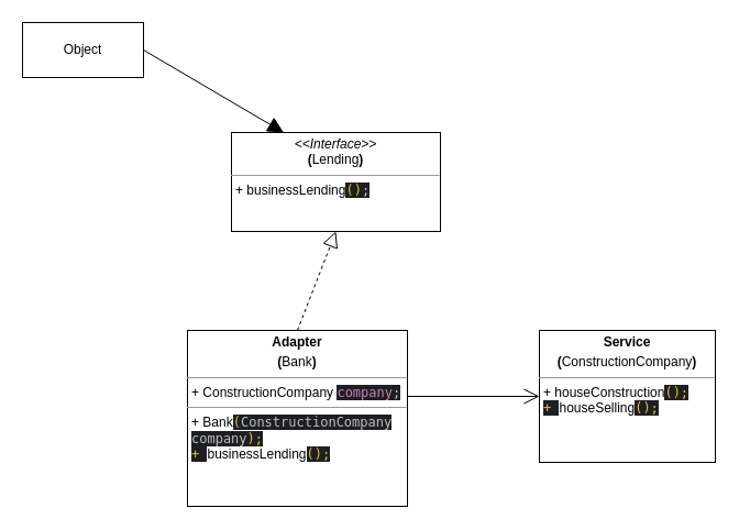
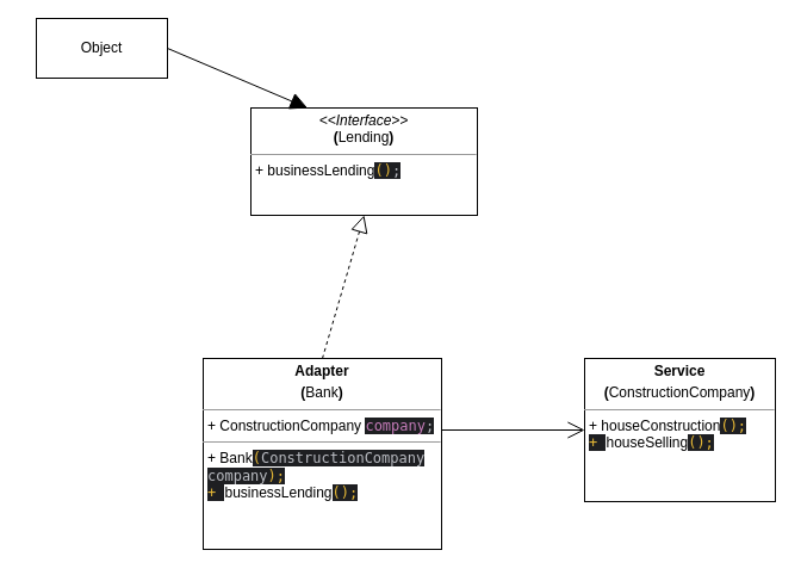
  <mxCell id="0" />
  <mxCell id="1" parent="0" />
- <mxCell id="2" value="&lt;p style=&quot;margin:0px;margin-top:4px;text-align:center;&quot;&gt;&lt;i&gt;&amp;lt;&amp;lt;Interface&amp;gt;&amp;gt;&lt;/i&gt;&lt;br&gt;&lt;b&gt;(&lt;/b&gt;Lending&lt;b style=&quot;background-color: initial;&quot;&gt;)&lt;/b&gt;&lt;/p&gt;&lt;hr size=&quot;1&quot;&gt;&lt;p style=&quot;margin:0px;margin-left:4px;&quot;&gt;+&amp;nbsp;businessLending&lt;span style=&quot;font-family: &amp;quot;JetBrains Mono&amp;quot;, monospace; background-color: rgb(30, 31, 34); color: rgb(232, 186, 54);&quot;&gt;()&lt;/span&gt;&lt;span style=&quot;font-family: &amp;quot;JetBrains Mono&amp;quot;, monospace; background-color: rgb(30, 31, 34); color: rgb(188, 190, 196);&quot;&gt;;&lt;/span&gt;&lt;/p&gt;" style="verticalAlign=top;align=left;overflow=fill;fontSize=12;fontFamily=Helvetica;html=1;whiteSpace=wrap;" vertex="1" parent="1"><mxGeometry x="210" y="120" width="190" height="90" as="geometry" /></mxCell>
+ <mxCell id="2" value="&lt;p style=&quot;margin:0px;margin-top:4px;text-align:center;&quot;&gt;&lt;i&gt;&amp;lt;&amp;lt;Interface&amp;gt;&amp;gt;&lt;/i&gt;&lt;br&gt;&lt;b&gt;(&lt;/b&gt;Lending&lt;b style=&quot;background-color: initial;&quot;&gt;)&lt;/b&gt;&lt;/p&gt;&lt;hr size=&quot;1&quot;&gt;&lt;p style=&quot;margin:0px;margin-left:4px;&quot;&gt;+&amp;nbsp;businessLending&lt;span style=&quot;font-family: &amp;quot;JetBrains Mono&amp;quot;, monospace; background-color: rgb(30, 31, 34); color: rgb(232, 186, 54);&quot;&gt;()&lt;/span&gt;&lt;span style=&quot;font-family: &amp;quot;JetBrains Mono&amp;quot;, monospace; background-color: rgb(30, 31, 34); color: rgb(188, 190, 196);&quot;&gt;;&lt;/span&gt;&lt;/p&gt;" style="verticalAlign=top;align=left;overflow=fill;fontSize=12;fontFamily=Helvetica;html=1;whiteSpace=wrap;" vertex="1" parent="1"><mxGeometry x="210" y="90" width="190" height="90" as="geometry" /></mxCell>
  <mxCell id="3" value="&lt;p style=&quot;margin:0px;margin-top:4px;text-align:center;&quot;&gt;&lt;b&gt;Adapter&lt;/b&gt;&lt;/p&gt;&lt;p style=&quot;margin:0px;margin-top:4px;text-align:center;&quot;&gt;&lt;b&gt;(&lt;/b&gt;Bank&lt;b style=&quot;background-color: initial;&quot;&gt;)&lt;/b&gt;&lt;/p&gt;&lt;hr size=&quot;1&quot;&gt;&lt;p style=&quot;margin:0px;margin-left:4px;&quot;&gt;+&amp;nbsp;ConstructionCompany &lt;span style=&quot;font-family: &amp;quot;JetBrains Mono&amp;quot;, monospace; background-color: rgb(30, 31, 34); color: rgb(199, 125, 187);&quot;&gt;company&lt;/span&gt;&lt;span style=&quot;font-family: &amp;quot;JetBrains Mono&amp;quot;, monospace; background-color: rgb(30, 31, 34); color: rgb(188, 190, 196);&quot;&gt;;&lt;/span&gt;&lt;/p&gt;&lt;hr size=&quot;1&quot;&gt;&lt;p style=&quot;margin:0px;margin-left:4px;&quot;&gt;+&amp;nbsp;Bank&lt;span style=&quot;font-family: &amp;quot;JetBrains Mono&amp;quot;, monospace; background-color: rgb(30, 31, 34); color: rgb(232, 186, 54);&quot;&gt;(&lt;/span&gt;&lt;span style=&quot;font-family: &amp;quot;JetBrains Mono&amp;quot;, monospace; background-color: rgb(30, 31, 34); color: rgb(188, 190, 196);&quot;&gt;ConstructionCompany company&lt;/span&gt;&lt;span style=&quot;font-family: &amp;quot;JetBrains Mono&amp;quot;, monospace; background-color: rgb(30, 31, 34);&quot;&gt;&lt;font color=&quot;#e8ba36&quot;&gt;);&lt;/font&gt;&lt;/span&gt;&lt;/p&gt;&lt;p style=&quot;margin:0px;margin-left:4px;&quot;&gt;&lt;span style=&quot;font-family: &amp;quot;JetBrains Mono&amp;quot;, monospace; background-color: rgb(30, 31, 34);&quot;&gt;&lt;font color=&quot;#e8ba36&quot;&gt;+&amp;nbsp;&lt;/font&gt;&lt;/span&gt;businessLending&lt;span style=&quot;font-family: &amp;quot;JetBrains Mono&amp;quot;, monospace; background-color: rgb(30, 31, 34); color: rgb(232, 186, 54);&quot;&gt;();&lt;/span&gt;&lt;/p&gt;" style="verticalAlign=top;align=left;overflow=fill;fontSize=12;fontFamily=Helvetica;html=1;whiteSpace=wrap;" vertex="1" parent="1"><mxGeometry x="170" y="300" width="200" height="160" as="geometry" /></mxCell>
  <mxCell id="4" value="&lt;p style=&quot;margin:0px;margin-top:4px;text-align:center;&quot;&gt;&lt;b&gt;Service&lt;/b&gt;&lt;/p&gt;&lt;p style=&quot;margin:0px;margin-top:4px;text-align:center;&quot;&gt;&lt;b&gt;(&lt;/b&gt;ConstructionCompany&lt;b style=&quot;background-color: initial;&quot;&gt;)&lt;/b&gt;&lt;/p&gt;&lt;hr size=&quot;1&quot;&gt;&lt;p style=&quot;margin:0px;margin-left:4px;&quot;&gt;&lt;/p&gt;&lt;p style=&quot;margin:0px;margin-left:4px;&quot;&gt;+&amp;nbsp;houseConstruction&lt;span style=&quot;font-family: &amp;quot;JetBrains Mono&amp;quot;, monospace; background-color: rgb(30, 31, 34); color: rgb(232, 186, 54);&quot;&gt;();&lt;/span&gt;&lt;/p&gt;&lt;p style=&quot;margin:0px;margin-left:4px;&quot;&gt;&lt;span style=&quot;font-family: &amp;quot;JetBrains Mono&amp;quot;, monospace; background-color: rgb(30, 31, 34); color: rgb(232, 186, 54);&quot;&gt;+&amp;nbsp;&lt;/span&gt;houseSelling&lt;span style=&quot;font-family: &amp;quot;JetBrains Mono&amp;quot;, monospace; background-color: rgb(30, 31, 34); color: rgb(232, 186, 54);&quot;&gt;();&lt;/span&gt;&lt;/p&gt;" style="verticalAlign=top;align=left;overflow=fill;fontSize=12;fontFamily=Helvetica;html=1;whiteSpace=wrap;" vertex="1" parent="1"><mxGeometry x="490" y="300" width="160" height="120" as="geometry" /></mxCell>
- <mxCell id="5" value="Object" style="html=1;whiteSpace=wrap;" vertex="1" parent="1"><mxGeometry x="20" y="20" width="110" height="50" as="geometry" /></mxCell>
+ <mxCell id="5" value="Object" style="html=1;whiteSpace=wrap;" vertex="1" parent="1"><mxGeometry x="30" y="15" width="110" height="50" as="geometry" /></mxCell>
  <mxCell id="6" value="" style="endArrow=open;endFill=1;endSize=12;html=1;rounded=0;entryX=0;entryY=0.5;entryDx=0;entryDy=0;exitX=1;exitY=0.375;exitDx=0;exitDy=0;exitPerimeter=0;" edge="1" parent="1" source="3" target="4"><mxGeometry width="160" relative="1" as="geometry"><mxPoint x="270" y="220" as="sourcePoint" /><mxPoint x="430" y="220" as="targetPoint" /></mxGeometry></mxCell>
  <mxCell id="7" value="" style="endArrow=block;dashed=1;endFill=0;endSize=12;html=1;rounded=0;exitX=0.5;exitY=0;exitDx=0;exitDy=0;entryX=0.5;entryY=1;entryDx=0;entryDy=0;" edge="1" parent="1" source="3" target="2"><mxGeometry width="160" relative="1" as="geometry"><mxPoint x="270" y="220" as="sourcePoint" /><mxPoint x="430" y="220" as="targetPoint" /></mxGeometry></mxCell>
  <mxCell id="8" value="" style="endArrow=block;endFill=1;endSize=12;html=1;rounded=0;exitX=1;exitY=0.5;exitDx=0;exitDy=0;entryX=0.25;entryY=0;entryDx=0;entryDy=0;" edge="1" parent="1" source="5" target="2"><mxGeometry width="160" relative="1" as="geometry"><mxPoint x="270" y="220" as="sourcePoint" /><mxPoint x="430" y="220" as="targetPoint" /></mxGeometry></mxCell>
